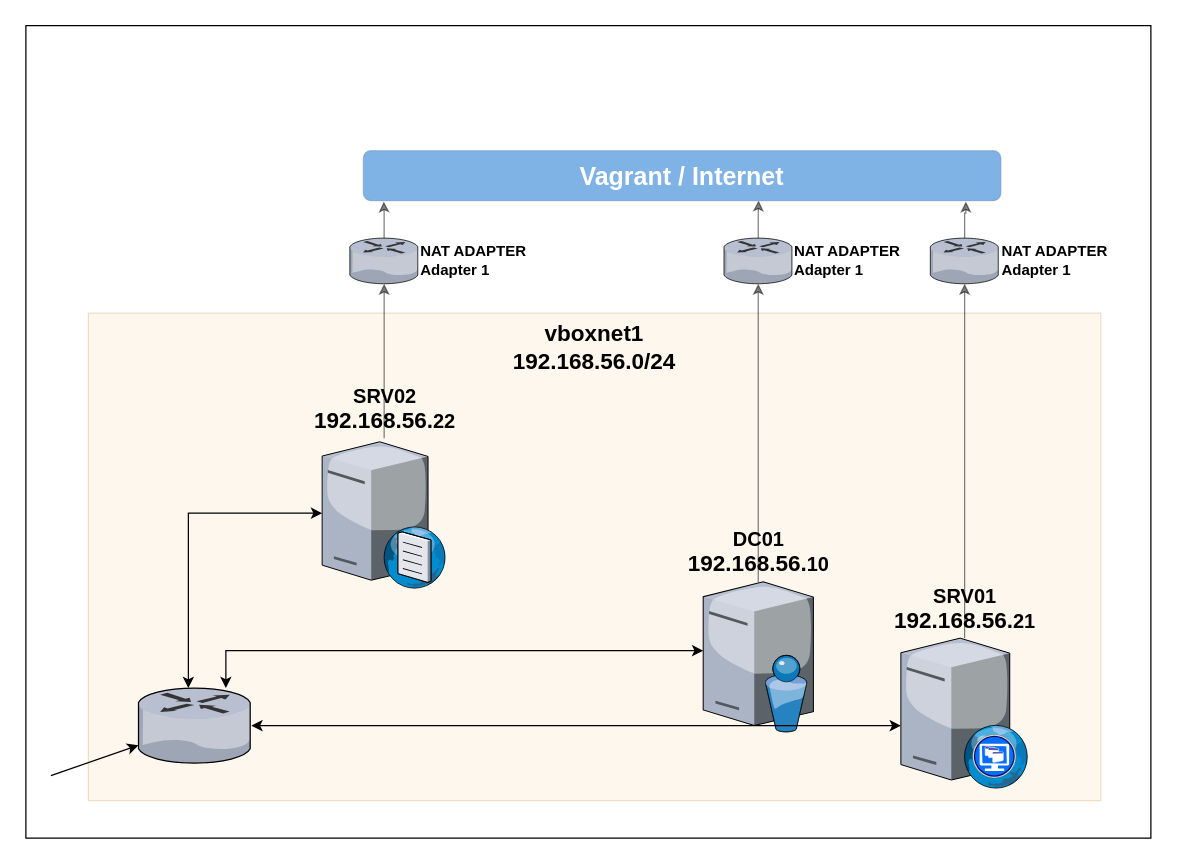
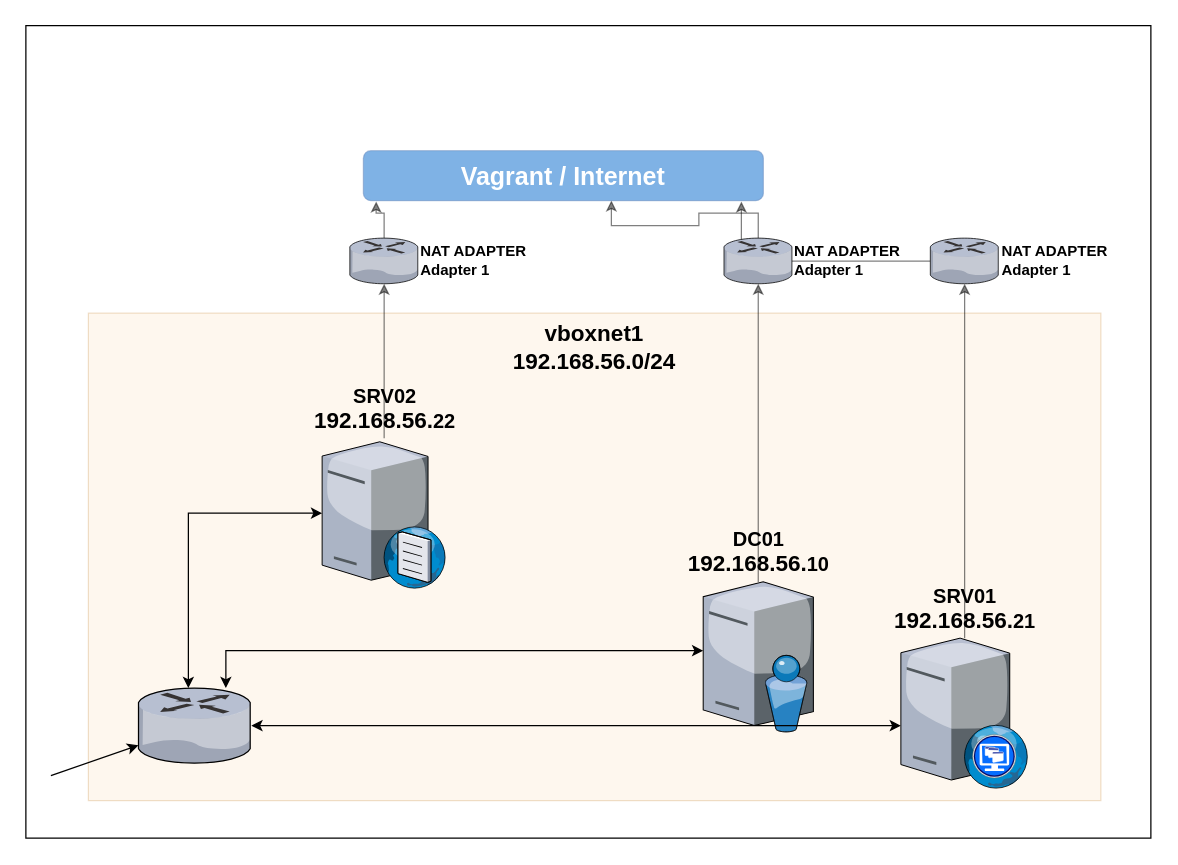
  <mxCell id="0" style=";html=1;" />
  <mxCell id="1" style=";html=1;" parent="0" />
  <mxCell id="2" value="" style="rounded=0;whiteSpace=wrap;html=1;fontSize=26;" parent="1" vertex="1"><mxGeometry x="20" y="20" width="900" height="650" as="geometry" /></mxCell>
  <mxCell id="3" value="&lt;div style=&quot;font-size: 18px&quot;&gt;&lt;span&gt;vboxnet1&lt;/span&gt;&lt;/div&gt;&lt;div style=&quot;font-size: 18px&quot;&gt;&lt;span&gt;192.168.56.0/24&lt;/span&gt;&lt;br&gt;&lt;/div&gt;" style="whiteSpace=wrap;html=1;fillColor=#fad7ac;fontSize=14;strokeColor=#b46504;verticalAlign=top;fontStyle=1;opacity=20;" parent="1" vertex="1"><mxGeometry x="70" y="250" width="810" height="390" as="geometry" /></mxCell>
  <mxCell id="4" style="edgeStyle=orthogonalEdgeStyle;rounded=0;orthogonalLoop=1;jettySize=auto;html=1;startArrow=classic;startFill=1;" parent="1" source="6" target="13" edge="1"><mxGeometry relative="1" as="geometry"><Array as="points"><mxPoint x="606" y="520" /><mxPoint x="180" y="520" /></Array></mxGeometry></mxCell>
  <mxCell id="5" style="edgeStyle=orthogonalEdgeStyle;rounded=0;orthogonalLoop=1;jettySize=auto;html=1;opacity=50;" edge="1" parent="1" source="6" target="18"><mxGeometry relative="1" as="geometry" /></mxCell>
  <mxCell id="6" value="&lt;div style=&quot;font-size: 16px&quot;&gt;&lt;font style=&quot;font-size: 16px&quot;&gt;DC01&lt;/font&gt;&lt;/div&gt;&lt;span style=&quot;font-size: 18px&quot;&gt;192.168.56.&lt;/span&gt;&lt;span style=&quot;font-size: 16px&quot;&gt;10&lt;/span&gt;&lt;span style=&quot;font-size: 18px&quot;&gt;&lt;br&gt;&lt;/span&gt;" style="verticalLabelPosition=top;sketch=0;aspect=fixed;html=1;verticalAlign=bottom;strokeColor=#82b366;align=center;outlineConnect=0;shape=mxgraph.citrix.directory_server;labelPosition=center;fontSize=14;fontStyle=1;fillColor=#d5e8d4;" parent="1" vertex="1"><mxGeometry x="561.86" y="465" width="88.14" height="120" as="geometry" /></mxCell>
  <mxCell id="7" style="edgeStyle=orthogonalEdgeStyle;rounded=0;orthogonalLoop=1;jettySize=auto;html=1;startArrow=classic;startFill=1;" parent="1" source="9" target="13" edge="1"><mxGeometry relative="1" as="geometry"><Array as="points"><mxPoint x="150" y="410" /></Array></mxGeometry></mxCell>
  <mxCell id="8" style="edgeStyle=orthogonalEdgeStyle;rounded=0;orthogonalLoop=1;jettySize=auto;html=1;opacity=50;" edge="1" parent="1" source="9" target="20"><mxGeometry relative="1" as="geometry" /></mxCell>
  <mxCell id="9" value="&lt;font style=&quot;font-size: 16px&quot;&gt;SRV02&lt;br&gt;&lt;/font&gt;&lt;span style=&quot;font-size: 18px&quot;&gt;192.168.56.&lt;/span&gt;&lt;span style=&quot;font-size: 16px&quot;&gt;22&lt;/span&gt;&lt;span style=&quot;font-size: 18px&quot;&gt;&lt;br&gt;&lt;/span&gt;" style="verticalLabelPosition=top;sketch=0;aspect=fixed;html=1;verticalAlign=bottom;strokeColor=none;align=center;outlineConnect=0;shape=mxgraph.citrix.dns_server;labelPosition=center;fontSize=14;fontStyle=1" parent="1" vertex="1"><mxGeometry x="257" y="350" width="99.24" height="120" as="geometry" /></mxCell>
  <mxCell id="10" style="edgeStyle=orthogonalEdgeStyle;rounded=0;orthogonalLoop=1;jettySize=auto;html=1;startArrow=classic;startFill=1;" parent="1" source="12" target="13" edge="1"><mxGeometry relative="1" as="geometry"><Array as="points"><mxPoint x="701" y="580" /><mxPoint x="175" y="580" /></Array></mxGeometry></mxCell>
  <mxCell id="11" style="edgeStyle=orthogonalEdgeStyle;rounded=0;orthogonalLoop=1;jettySize=auto;html=1;opacity=50;" edge="1" parent="1" source="12" target="16"><mxGeometry relative="1" as="geometry" /></mxCell>
  <mxCell id="12" value="&lt;div style=&quot;font-size: 16px&quot;&gt;&lt;font style=&quot;font-size: 16px&quot;&gt;SRV01&lt;/font&gt;&lt;/div&gt;&lt;span style=&quot;font-size: 18px&quot;&gt;192.168.56.&lt;/span&gt;&lt;span style=&quot;font-size: 16px&quot;&gt;21&lt;/span&gt;&lt;span style=&quot;font-size: 18px&quot;&gt;&lt;br&gt;&lt;/span&gt;" style="verticalLabelPosition=top;sketch=0;aspect=fixed;html=1;verticalAlign=bottom;strokeColor=none;align=center;outlineConnect=0;shape=mxgraph.citrix.desktop_web;labelPosition=center;fontSize=14;fontStyle=1" parent="1" vertex="1"><mxGeometry x="720" y="510" width="102" height="120" as="geometry" /></mxCell>
  <mxCell id="13" value="" style="verticalLabelPosition=bottom;sketch=0;aspect=fixed;html=1;verticalAlign=top;strokeColor=none;align=center;outlineConnect=0;shape=mxgraph.citrix.router;" parent="1" vertex="1"><mxGeometry x="110" y="550" width="90.41" height="60" as="geometry" /></mxCell>
  <mxCell id="14" value="" style="endArrow=classic;html=1;rounded=0;" parent="1" target="13" edge="1"><mxGeometry width="50" height="50" relative="1" as="geometry"><mxPoint x="40" y="620" as="sourcePoint" /><mxPoint x="90" y="570" as="targetPoint" /></mxGeometry></mxCell>
  <mxCell id="15" style="edgeStyle=orthogonalEdgeStyle;rounded=0;orthogonalLoop=1;jettySize=auto;html=1;entryX=0.945;entryY=1.017;entryDx=0;entryDy=0;entryPerimeter=0;fontSize=20;opacity=50;" edge="1" parent="1" source="16" target="21"><mxGeometry relative="1" as="geometry" /></mxCell>
  <mxCell id="16" value="&lt;span style=&quot;text-align: left&quot;&gt;NAT ADAPTER&lt;/span&gt;&lt;br style=&quot;text-align: left&quot;&gt;&lt;span style=&quot;text-align: left&quot;&gt;Adapter 1&lt;/span&gt;" style="verticalLabelPosition=middle;sketch=0;aspect=fixed;html=1;verticalAlign=middle;strokeColor=none;align=left;outlineConnect=0;shape=mxgraph.citrix.router;labelPosition=right;fontStyle=1" vertex="1" parent="1"><mxGeometry x="743.5" y="190" width="55" height="36.5" as="geometry" /></mxCell>
  <mxCell id="17" style="edgeStyle=orthogonalEdgeStyle;rounded=0;orthogonalLoop=1;jettySize=auto;html=1;entryX=0.62;entryY=0.996;entryDx=0;entryDy=0;entryPerimeter=0;fontSize=20;opacity=50;" edge="1" parent="1" source="18" target="21"><mxGeometry relative="1" as="geometry" /></mxCell>
  <mxCell id="18" value="&lt;span style=&quot;text-align: left&quot;&gt;NAT ADAPTER&lt;/span&gt;&lt;br style=&quot;text-align: left&quot;&gt;&lt;span style=&quot;text-align: left&quot;&gt;Adapter 1&lt;/span&gt;" style="verticalLabelPosition=middle;sketch=0;aspect=fixed;html=1;verticalAlign=middle;strokeColor=none;align=left;outlineConnect=0;shape=mxgraph.citrix.router;labelPosition=right;fontStyle=1" vertex="1" parent="1"><mxGeometry x="578.43" y="190" width="55" height="36.5" as="geometry" /></mxCell>
  <mxCell id="19" style="edgeStyle=orthogonalEdgeStyle;rounded=0;orthogonalLoop=1;jettySize=auto;html=1;entryX=0.032;entryY=1.017;entryDx=0;entryDy=0;entryPerimeter=0;fontSize=20;opacity=50;" edge="1" parent="1" source="20" target="21"><mxGeometry relative="1" as="geometry" /></mxCell>
  <mxCell id="20" value="NAT ADAPTER&lt;br&gt;Adapter 1" style="verticalLabelPosition=middle;sketch=0;aspect=fixed;html=1;verticalAlign=middle;strokeColor=none;align=left;outlineConnect=0;shape=mxgraph.citrix.router;labelPosition=right;fontStyle=1" vertex="1" parent="1"><mxGeometry x="279.12" y="190" width="55" height="36.5" as="geometry" /></mxCell>
- <mxCell id="21" value="&lt;b&gt;&lt;font style=&quot;font-size: 20px&quot; color=&quot;#ffffff&quot;&gt;Vagrant / Internet&lt;/font&gt;&lt;/b&gt;" style="rounded=1;whiteSpace=wrap;html=1;strokeColor=#6c8ebf;fillColor=#0066CC;opacity=50;" vertex="1" parent="1"><mxGeometry x="290" y="120" width="510" height="40" as="geometry" /></mxCell>
+ <mxCell id="21" value="&lt;b&gt;&lt;font style=&quot;font-size: 20px&quot; color=&quot;#ffffff&quot;&gt;Vagrant / Internet&lt;/font&gt;&lt;/b&gt;" style="rounded=1;whiteSpace=wrap;html=1;strokeColor=#6c8ebf;fillColor=#0066CC;opacity=50;" vertex="1" parent="1"><mxGeometry x="290" y="120" width="320" height="40" as="geometry" /></mxCell>
